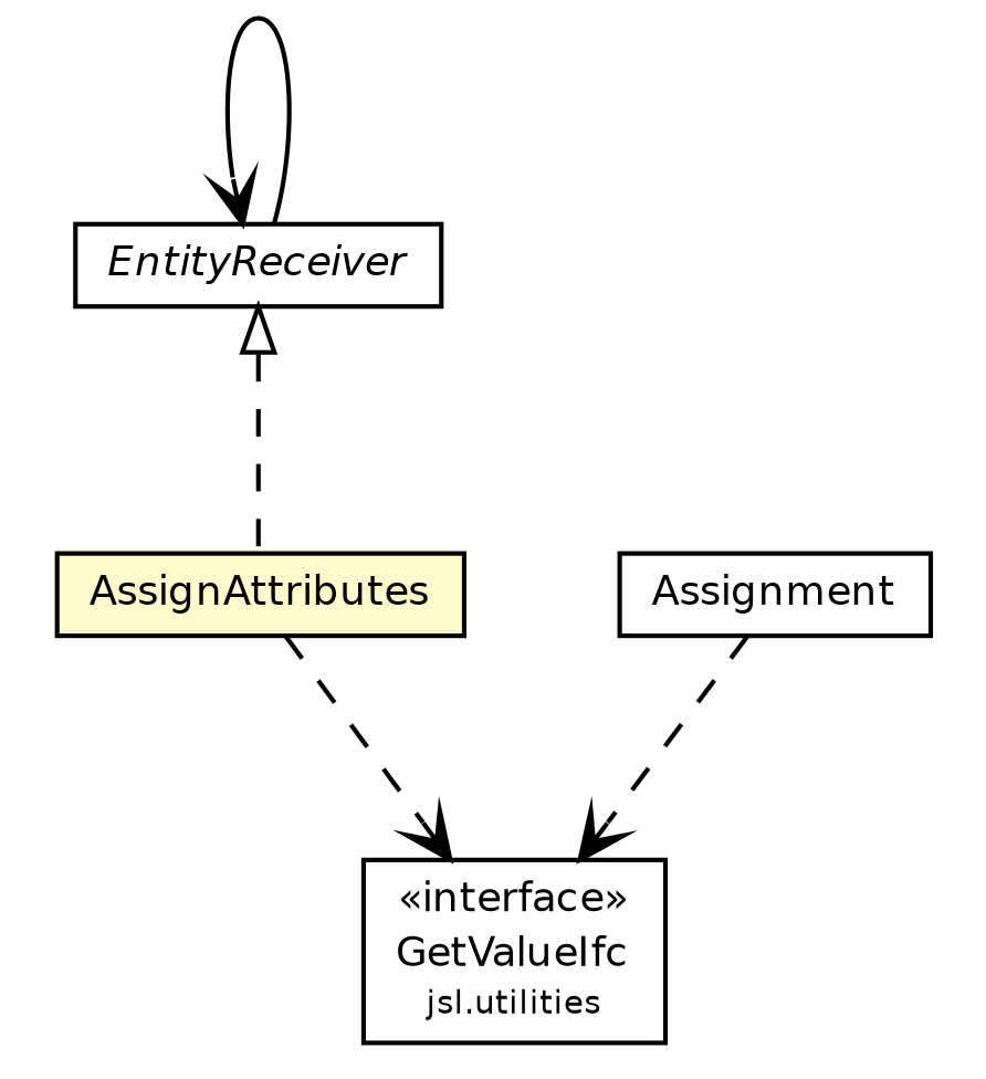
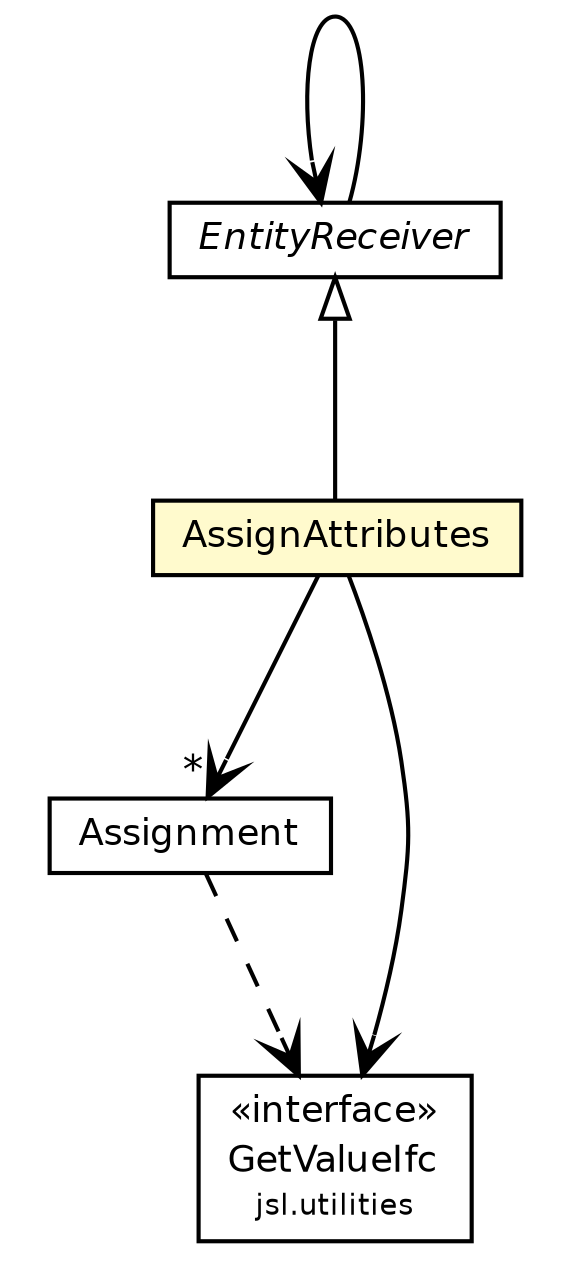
  digraph {
    nodesep=0.25
    ranksep=0.5
    node [fontcolor=black fontname=Helvetica fontsize=9.0 shape=plaintext]
    edge [arrowhead=open color=black fontcolor=black fontname=Helvetica fontsize=10.0 headport=p labelfontname=Helvetica labelfontsize=10 tailport=p]
    n1 [label=<<table title="jsl.modeling.elements.resource.EntityReceiver" border="0" cellborder="1" cellspacing="0" cellpadding="2" port="p" href="./EntityReceiver.html"> 		<tr><td><table border="0" cellspacing="0" cellpadding="1"> <tr><td align="center" balign="center"><font face="Helvetica-Oblique"> EntityReceiver </font></td></tr> 		</table></td></tr> 		</table>>]
    n2 [label=<<table title="jsl.modeling.elements.resource.AssignAttributes" border="0" cellborder="1" cellspacing="0" cellpadding="2" port="p" bgcolor="lemonChiffon" href="./AssignAttributes.html"> 		<tr><td><table border="0" cellspacing="0" cellpadding="1"> <tr><td align="center" balign="center"> AssignAttributes </td></tr> 		</table></td></tr> 		</table>>]
    n3 [label=<<table title="jsl.modeling.elements.resource.Assignment" border="0" cellborder="1" cellspacing="0" cellpadding="2" port="p" href="./Assignment.html"> 		<tr><td><table border="0" cellspacing="0" cellpadding="1"> <tr><td align="center" balign="center"> Assignment </td></tr> 		</table></td></tr> 		</table>>]
    n4 [label=<<table title="jsl.utilities.GetValueIfc" border="0" cellborder="1" cellspacing="0" cellpadding="2" port="p" href="../../../utilities/GetValueIfc.html"> 		<tr><td><table border="0" cellspacing="0" cellpadding="1"> <tr><td align="center" balign="center"> &#171;interface&#187; </td></tr> <tr><td align="center" balign="center"> GetValueIfc </td></tr> <tr><td align="center" balign="center"><font point-size="7.0"> jsl.utilities </font></td></tr> 		</table></td></tr> 		</table>>]
    n1 -> n1
-   n1 -> n2 [arrowtail=empty dir=back fontsize=10 style=dashed arrowhead="" color="" fontcolor=""]
-   n2 -> n4 [style=dashed]
+   n1 -> n2 [arrowtail=empty dir=back fontsize=10 arrowhead="" color="" fontcolor=""]
+   n2 -> n3 [headlabel="*"]
+   n2 -> n4 [style=solid]
    n3 -> n4 [style=dashed]
  }
